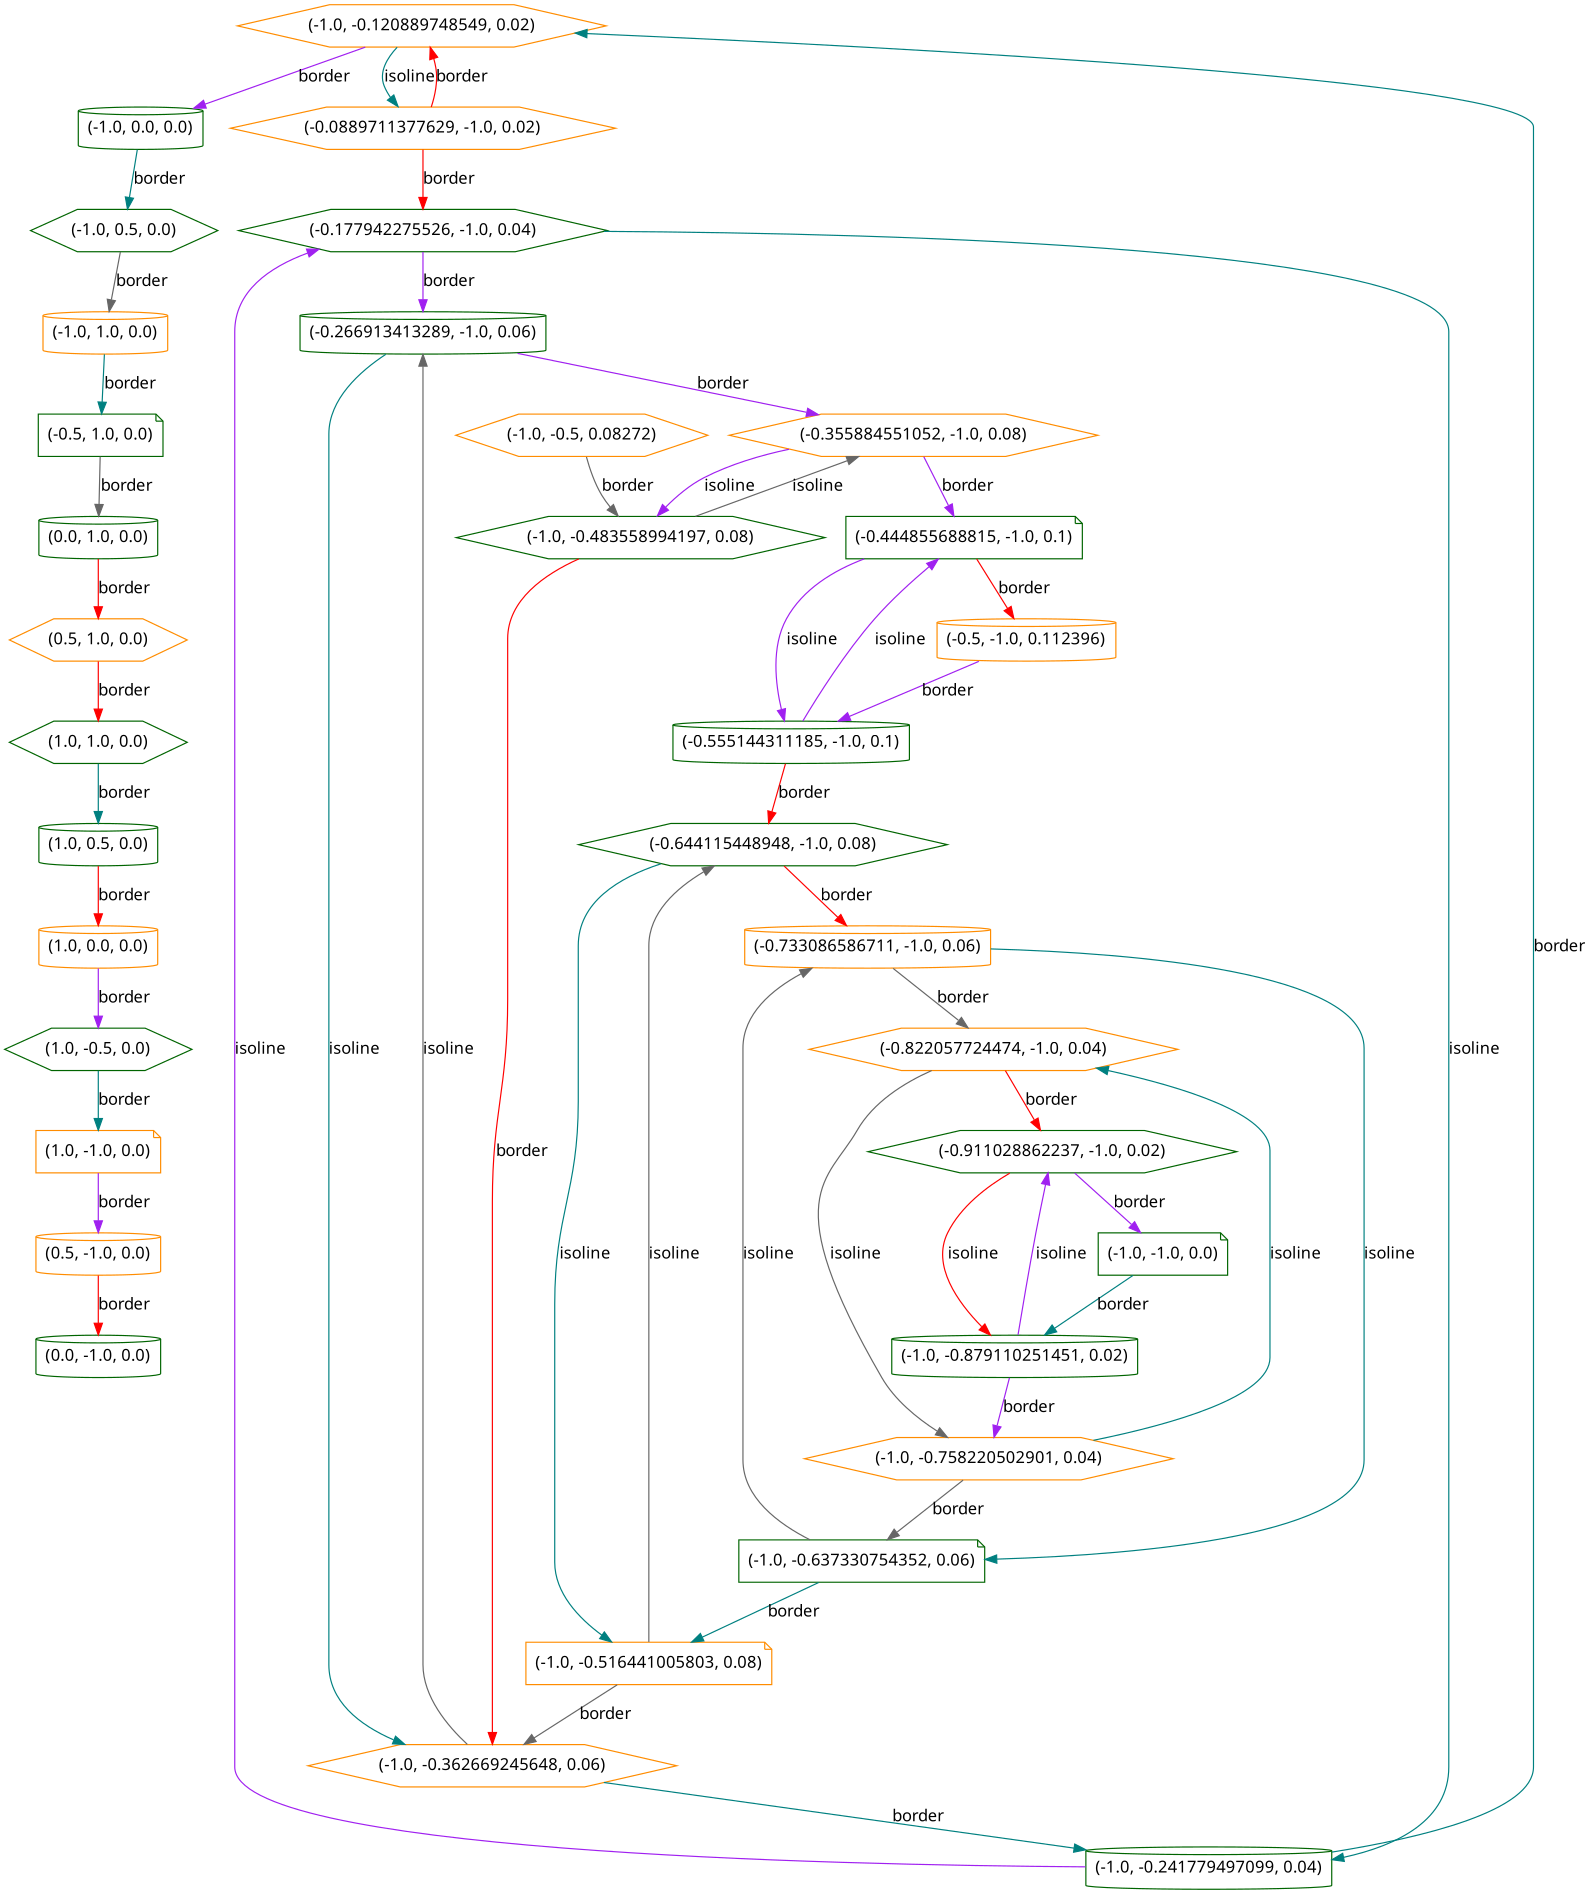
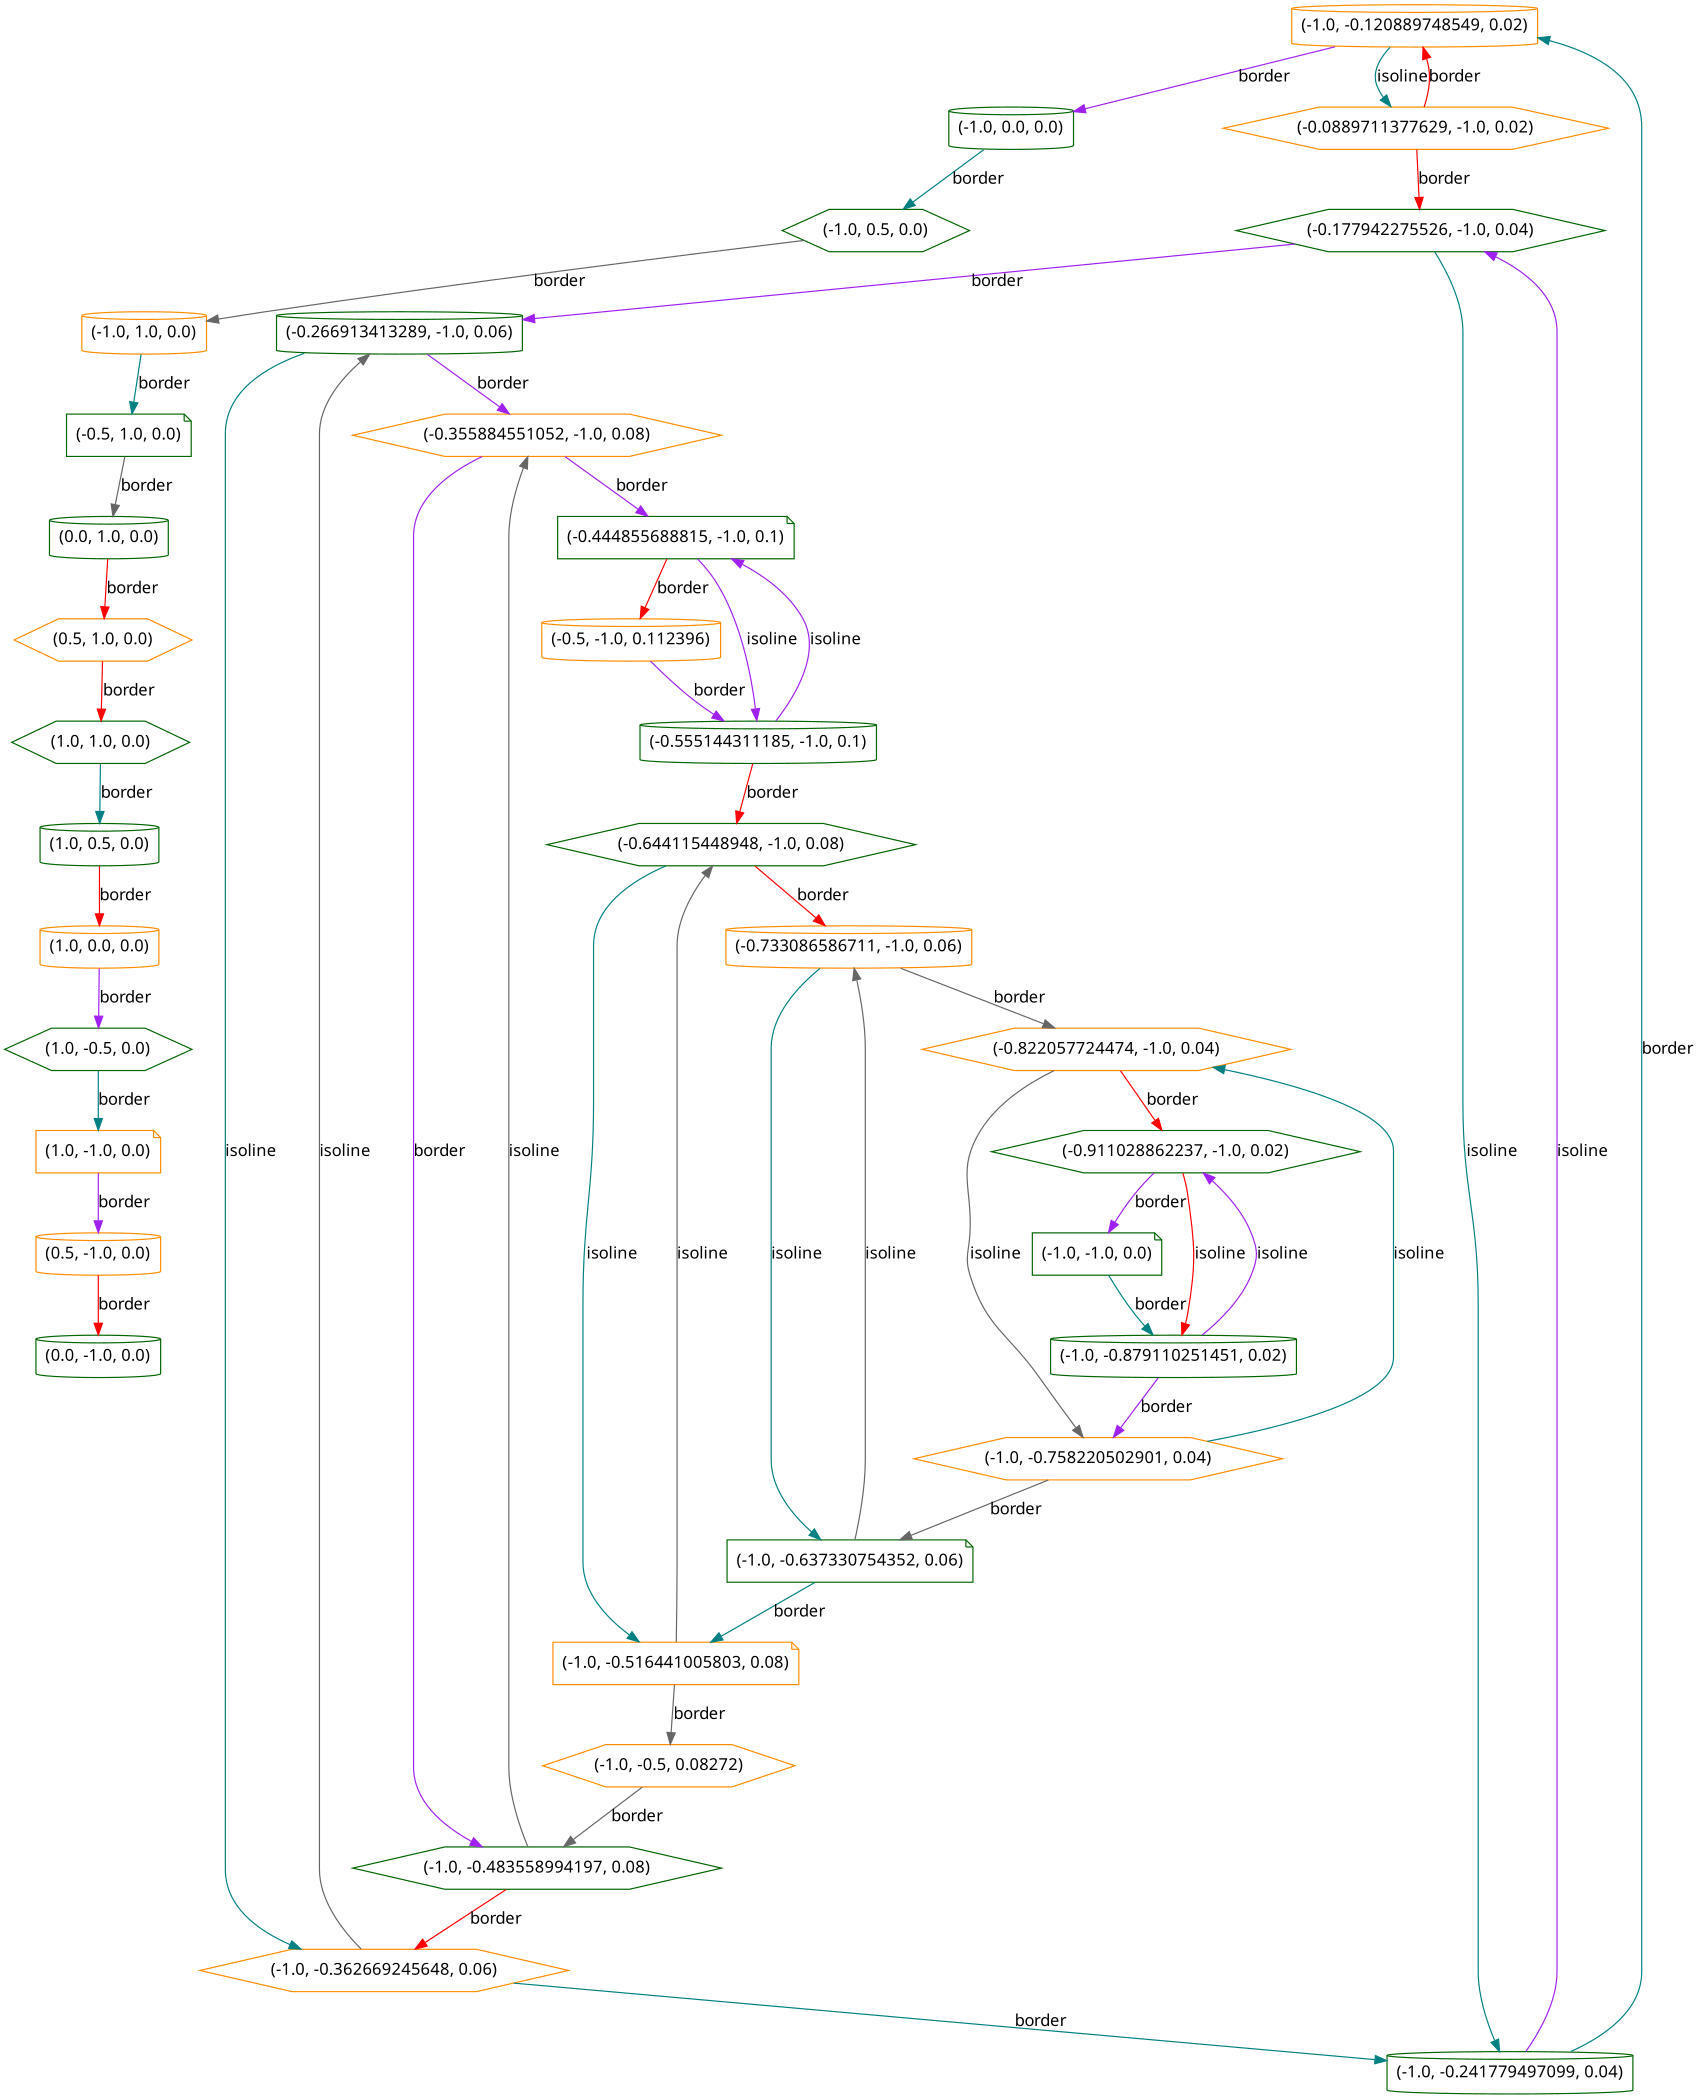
  digraph {
    fontname="Noto Sans"
    node [color=darkgreen fontname="Noto Sans" shape=hexagon]
    edge [color=teal fontname="Noto Sans"]
    n1 [label="(-1.0, 0.0, 0.0)" shape=cylinder]
    n2 [label="(-1.0, 0.5, 0.0)"]
    n3 [color=darkorange label="(-1.0, 1.0, 0.0)" shape=cylinder]
-   n4 [color=darkorange label="(-1.0, -0.120889748549, 0.02)"]
+   n4 [color=darkorange label="(-1.0, -0.120889748549, 0.02)" shape=cylinder]
    n5 [color=darkorange label="(-0.0889711377629, -1.0, 0.02)"]
    n6 [label="(-0.177942275526, -1.0, 0.04)"]
    n7 [label="(-0.5, 1.0, 0.0)" shape=note]
    n8 [label="(0.0, 1.0, 0.0)" shape=cylinder]
    n9 [color=darkorange label="(0.5, 1.0, 0.0)"]
    n10 [label="(-1.0, -0.483558994197, 0.08)"]
    n11 [color=darkorange label="(-0.355884551052, -1.0, 0.08)"]
    n12 [color=darkorange label="(-1.0, -0.362669245648, 0.06)"]
    n13 [label="(-0.444855688815, -1.0, 0.1)" shape=note]
    n14 [label="(-0.266913413289, -1.0, 0.06)" shape=cylinder]
    n15 [label="(-1.0, -0.241779497099, 0.04)" shape=cylinder]
    n16 [color=darkorange label="(-0.822057724474, -1.0, 0.04)"]
    n17 [color=darkorange label="(-1.0, -0.758220502901, 0.04)"]
    n18 [label="(-0.911028862237, -1.0, 0.02)"]
    n19 [label="(-1.0, -0.637330754352, 0.06)" shape=note]
    n20 [label="(-1.0, -1.0, 0.0)" shape=note]
    n21 [label="(-1.0, -0.879110251451, 0.02)" shape=cylinder]
    n22 [color=darkorange label="(-1.0, -0.516441005803, 0.08)" shape=note]
    n23 [label="(-0.644115448948, -1.0, 0.08)"]
    n24 [color=darkorange label="(-1.0, -0.5, 0.08272)"]
    n25 [color=darkorange label="(-0.733086586711, -1.0, 0.06)" shape=cylinder]
    n26 [color=darkorange label="(-0.5, -1.0, 0.112396)" shape=cylinder]
    n27 [label="(-0.555144311185, -1.0, 0.1)" shape=cylinder]
    n28 [label="(0.0, -1.0, 0.0)" shape=cylinder]
    n29 [color=darkorange label="(1.0, -1.0, 0.0)" shape=note]
    n30 [color=darkorange label="(0.5, -1.0, 0.0)" shape=cylinder]
    n31 [label="(1.0, -0.5, 0.0)"]
    n32 [label="(1.0, 0.5, 0.0)" shape=cylinder]
    n33 [color=darkorange label="(1.0, 0.0, 0.0)" shape=cylinder]
    n34 [label="(1.0, 1.0, 0.0)"]
    n1 -> n2 [label=border]
    n2 -> n3 [color=gray40 label=border]
    n3 -> n7 [label=border]
    n4 -> n1 [color=purple label=border]
    n4 -> n5 [label=isoline]
    n5 -> n4 [color=red label=border]
    n5 -> n6 [color=red label=border]
    n6 -> n14 [color=purple label=border]
    n6 -> n15 [label=isoline]
    n7 -> n8 [color=gray40 label=border]
    n8 -> n9 [color=red label=border]
    n9 -> n34 [color=red label=border]
    n10 -> n11 [color=gray40 label=isoline]
    n10 -> n12 [color=red label=border]
-   n11 -> n10 [color=purple label=isoline]
+   n11 -> n10 [color=purple label=border]
    n11 -> n13 [color=purple label=border]
    n12 -> n14 [color=gray40 label=isoline]
    n12 -> n15 [label=border]
    n13 -> n26 [color=red label=border]
    n13 -> n27 [color=purple label=isoline]
    n14 -> n11 [color=purple label=border]
    n14 -> n12 [label=isoline]
    n15 -> n4 [label=border]
    n15 -> n6 [color=purple label=isoline]
    n16 -> n17 [color=gray40 label=isoline]
    n16 -> n18 [color=red label=border]
    n17 -> n16 [label=isoline]
    n17 -> n19 [color=gray40 label=border]
    n18 -> n20 [color=purple label=border]
    n18 -> n21 [color=red label=isoline]
    n19 -> n22 [label=border]
    n19 -> n25 [color=gray40 label=isoline]
    n20 -> n21 [label=border]
    n21 -> n17 [color=purple label=border]
    n21 -> n18 [color=purple label=isoline]
    n22 -> n23 [color=gray40 label=isoline]
-   n22 -> n12 [color=gray40 label=border]
+   n22 -> n24 [color=gray40 label=border]
    n23 -> n22 [label=isoline]
    n23 -> n25 [color=red label=border]
    n24 -> n10 [color=gray40 label=border]
    n25 -> n16 [color=gray40 label=border]
    n25 -> n19 [label=isoline]
    n26 -> n27 [color=purple label=border]
    n27 -> n13 [color=purple label=isoline]
    n27 -> n23 [color=red label=border]
    n29 -> n30 [color=purple label=border]
    n30 -> n28 [color=red label=border]
    n31 -> n29 [label=border]
    n32 -> n33 [color=red label=border]
    n33 -> n31 [color=purple label=border]
    n34 -> n32 [label=border]
  }
